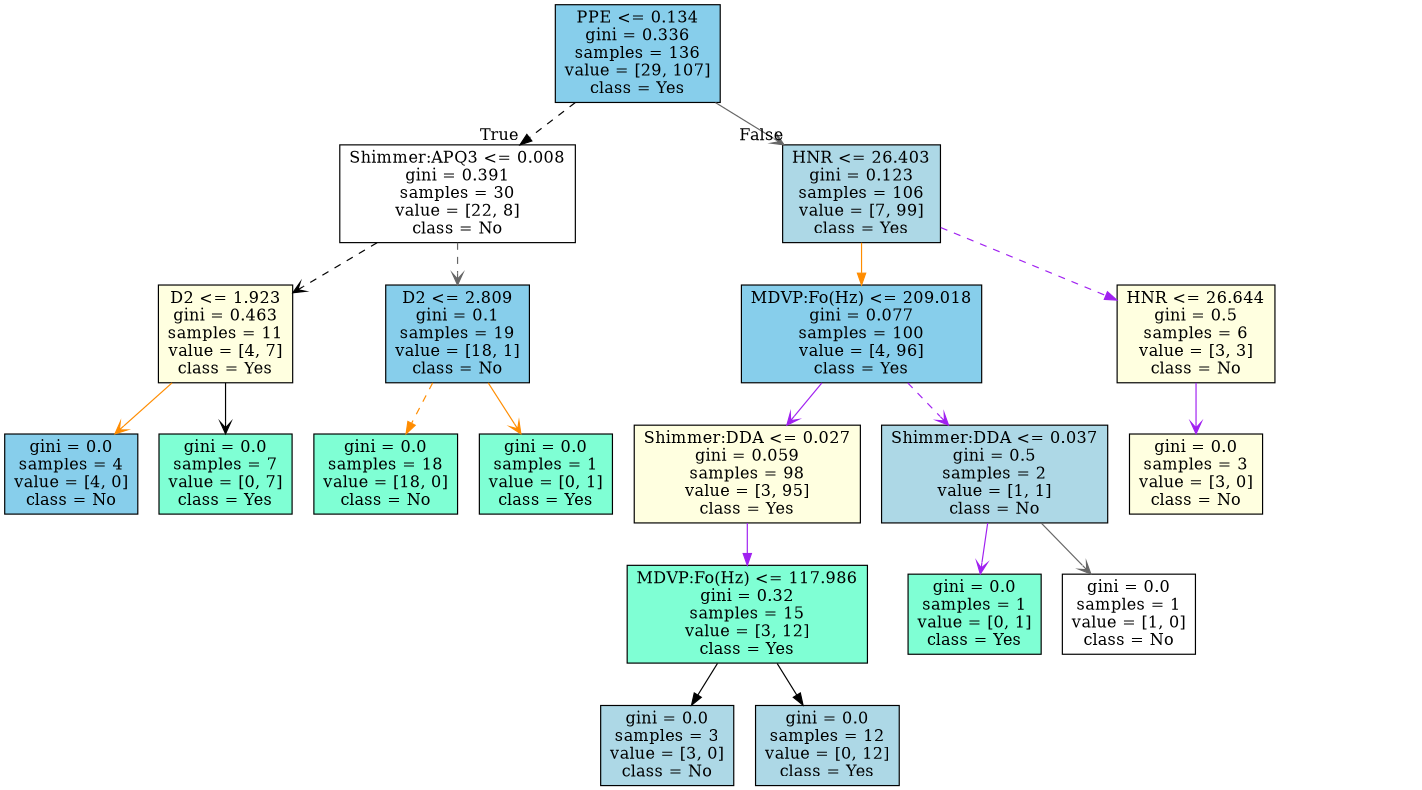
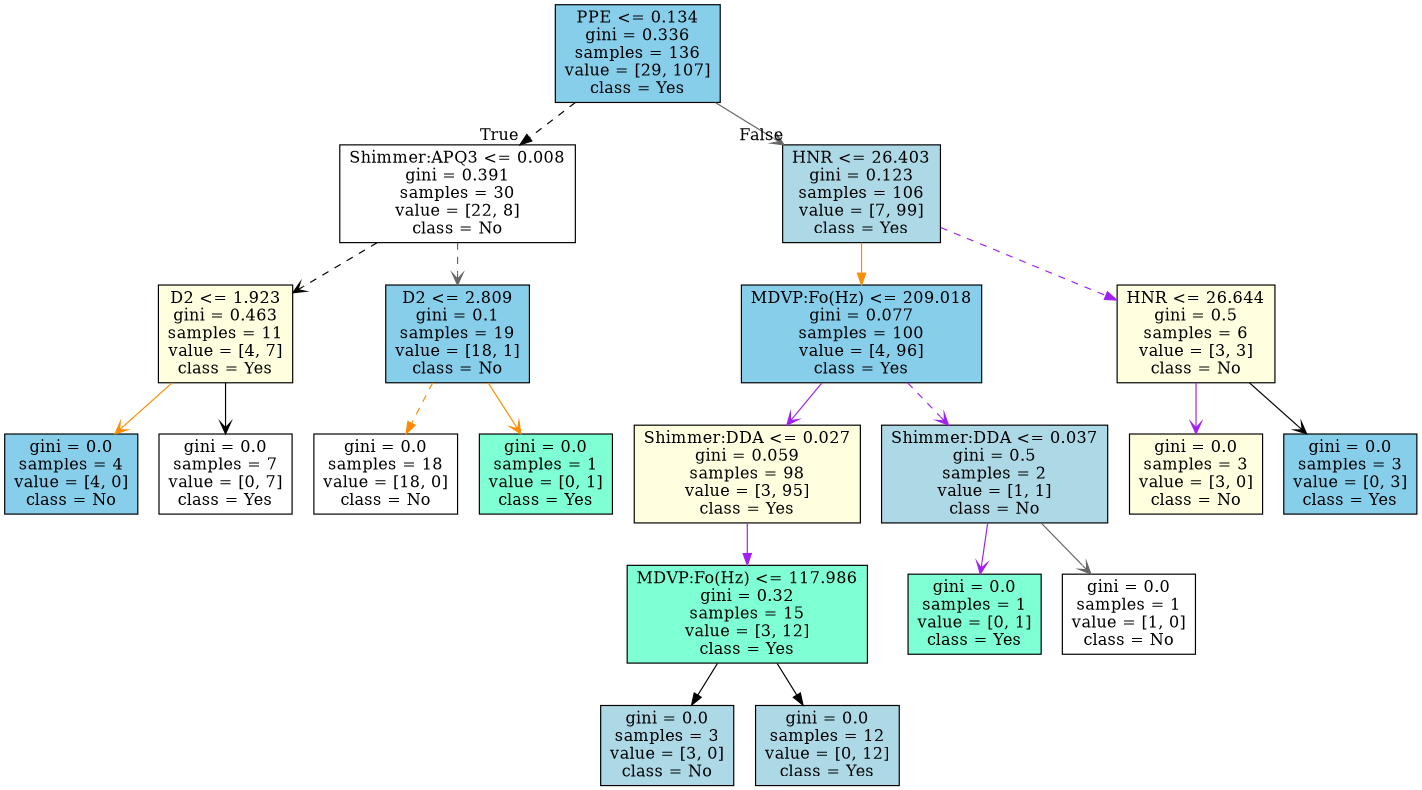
  digraph {
    node [fillcolor=skyblue shape=box style=filled]
    edge [arrowhead=vee color=black style=solid]
    n1 [label="PPE <= 0.134\ngini = 0.336\nsamples = 136\nvalue = [29, 107]\nclass = Yes"]
    n2 [fillcolor=white label="Shimmer:APQ3 <= 0.008\ngini = 0.391\nsamples = 30\nvalue = [22, 8]\nclass = No"]
    n3 [fillcolor=lightblue label="HNR <= 26.403\ngini = 0.123\nsamples = 106\nvalue = [7, 99]\nclass = Yes"]
    n4 [fillcolor=lightyellow label="D2 <= 1.923\ngini = 0.463\nsamples = 11\nvalue = [4, 7]\nclass = Yes"]
    n5 [label="D2 <= 2.809\ngini = 0.1\nsamples = 19\nvalue = [18, 1]\nclass = No"]
    n6 [label="MDVP:Fo(Hz) <= 209.018\ngini = 0.077\nsamples = 100\nvalue = [4, 96]\nclass = Yes"]
    n7 [fillcolor=lightyellow label="HNR <= 26.644\ngini = 0.5\nsamples = 6\nvalue = [3, 3]\nclass = No"]
    n8 [label="gini = 0.0\nsamples = 4\nvalue = [4, 0]\nclass = No"]
-   n9 [fillcolor=aquamarine label="gini = 0.0\nsamples = 7\nvalue = [0, 7]\nclass = Yes"]
-   n10 [fillcolor=aquamarine label="gini = 0.0\nsamples = 18\nvalue = [18, 0]\nclass = No"]
+   n9 [fillcolor=white label="gini = 0.0\nsamples = 7\nvalue = [0, 7]\nclass = Yes"]
+   n10 [fillcolor=white label="gini = 0.0\nsamples = 18\nvalue = [18, 0]\nclass = No"]
    n11 [fillcolor=aquamarine label="gini = 0.0\nsamples = 1\nvalue = [0, 1]\nclass = Yes"]
    n12 [fillcolor=lightyellow label="Shimmer:DDA <= 0.027\ngini = 0.059\nsamples = 98\nvalue = [3, 95]\nclass = Yes"]
    n13 [fillcolor=lightblue label="Shimmer:DDA <= 0.037\ngini = 0.5\nsamples = 2\nvalue = [1, 1]\nclass = No"]
    n14 [fillcolor=lightyellow label="gini = 0.0\nsamples = 3\nvalue = [3, 0]\nclass = No"]
+   n15 [label="gini = 0.0\nsamples = 3\nvalue = [0, 3]\nclass = Yes"]
    n16 [fillcolor=aquamarine label="MDVP:Fo(Hz) <= 117.986\ngini = 0.32\nsamples = 15\nvalue = [3, 12]\nclass = Yes"]
    n17 [fillcolor=aquamarine label="gini = 0.0\nsamples = 1\nvalue = [0, 1]\nclass = Yes"]
    n18 [fillcolor=white label="gini = 0.0\nsamples = 1\nvalue = [1, 0]\nclass = No"]
    n19 [fillcolor=lightblue label="gini = 0.0\nsamples = 3\nvalue = [3, 0]\nclass = No"]
    n20 [fillcolor=lightblue label="gini = 0.0\nsamples = 12\nvalue = [0, 12]\nclass = Yes"]
    n1 -> n2 [arrowhead=normal headlabel=True labelangle=45 labeldistance=2.5 style=dashed]
    n1 -> n3 [color=gray40 headlabel=False labelangle=-45 labeldistance=2.5]
    n2 -> n4 [style=dashed]
    n2 -> n5 [color=gray40 style=dashed]
    n3 -> n6 [arrowhead=normal color=darkorange]
    n3 -> n7 [arrowhead=normal color=purple style=dashed]
    n4 -> n8 [color=darkorange]
    n4 -> n9
    n5 -> n10 [arrowhead=normal color=darkorange style=dashed]
    n5 -> n11 [color=darkorange]
    n6 -> n12 [color=purple]
    n6 -> n13 [color=purple style=dashed]
    n7 -> n14 [color=purple]
+   n7 -> n15
    n12 -> n16 [arrowhead=normal color=purple]
    n13 -> n17 [color=purple]
    n13 -> n18 [color=gray40]
    n16 -> n19 [arrowhead=normal]
    n16 -> n20 [arrowhead=normal]
  }
